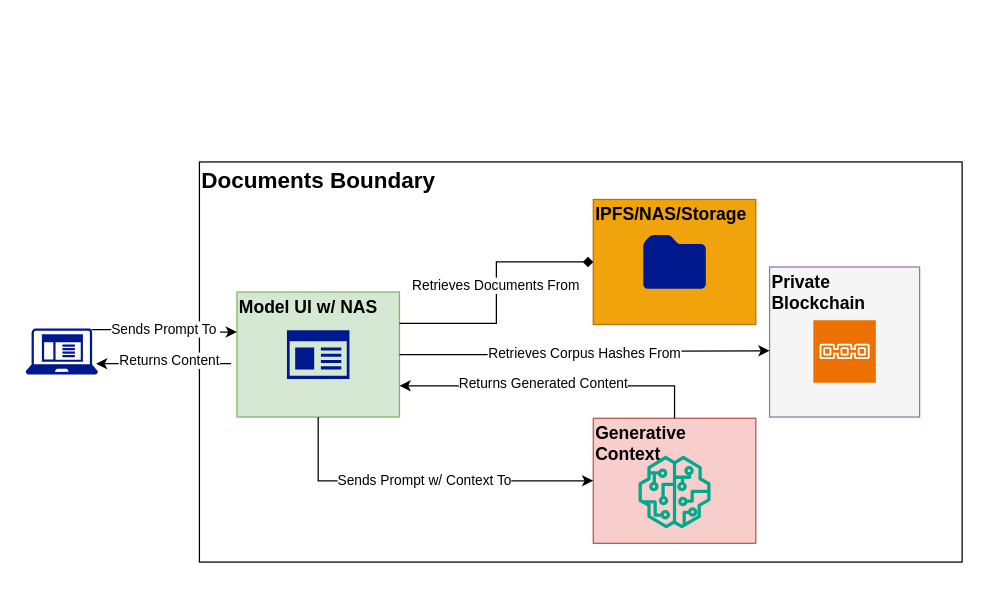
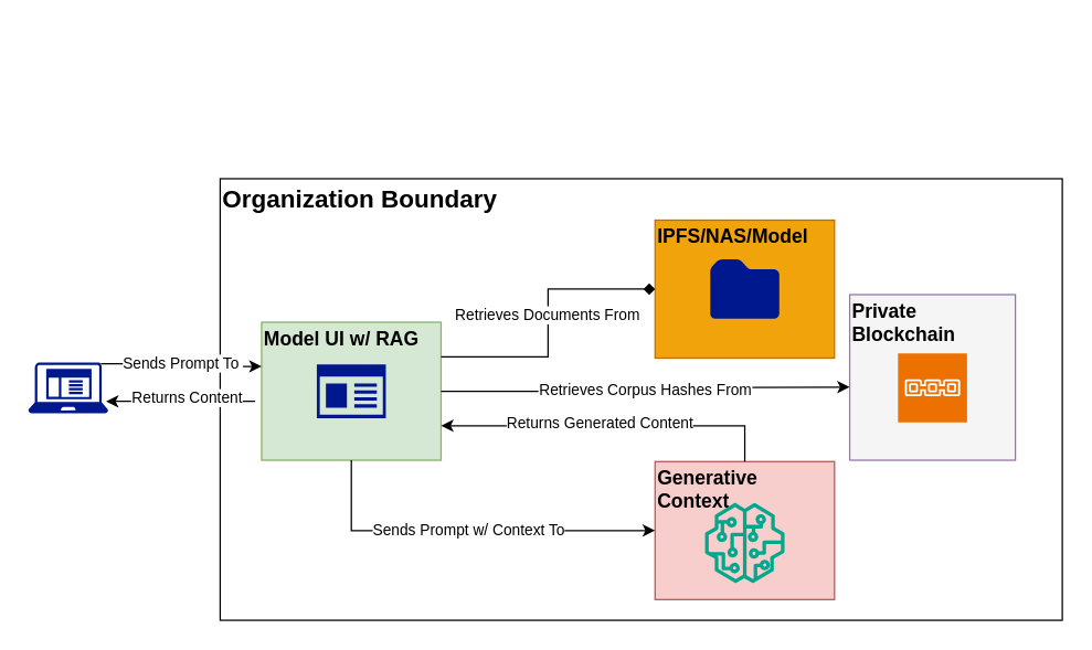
  <mxCell id="0" />
  <mxCell id="1" parent="0" />
- <mxCell id="2" value="&lt;h2&gt;Documents Boundary&lt;/h2&gt;" style="rounded=0;whiteSpace=wrap;html=1;align=left;verticalAlign=top;labelPosition=center;verticalLabelPosition=middle;spacing=2;spacingLeft=0;spacingBottom=0;spacingTop=-17;" parent="1" vertex="1"><mxGeometry x="159" y="129" width="610" height="320" as="geometry" /></mxCell>
+ <mxCell id="2" value="&lt;h2&gt;Organization Boundary&lt;/h2&gt;" style="rounded=0;whiteSpace=wrap;html=1;align=left;verticalAlign=top;labelPosition=center;verticalLabelPosition=middle;spacing=2;spacingLeft=0;spacingBottom=0;spacingTop=-17;" parent="1" vertex="1"><mxGeometry x="159" y="129" width="610" height="320" as="geometry" /></mxCell>
  <mxCell id="3" value="" style="group;textShadow=1;" parent="1" vertex="1" connectable="0"><mxGeometry x="189" y="233" width="130" height="100" as="geometry" /></mxCell>
- <mxCell id="4" value="&lt;h3&gt;Model UI w/ NAS&lt;/h3&gt;" style="rounded=0;whiteSpace=wrap;html=1;align=left;verticalAlign=top;labelPosition=center;verticalLabelPosition=middle;spacing=2;spacingLeft=0;spacingBottom=0;spacingTop=-17;fillColor=#d5e8d4;strokeColor=#82b366;" parent="3" vertex="1"><mxGeometry width="130" height="100" as="geometry" /></mxCell>
+ <mxCell id="4" value="&lt;h3&gt;Model UI w/ RAG&lt;/h3&gt;" style="rounded=0;whiteSpace=wrap;html=1;align=left;verticalAlign=top;labelPosition=center;verticalLabelPosition=middle;spacing=2;spacingLeft=0;spacingBottom=0;spacingTop=-17;fillColor=#d5e8d4;strokeColor=#82b366;" parent="3" vertex="1"><mxGeometry width="130" height="100" as="geometry" /></mxCell>
  <mxCell id="5" value="" style="sketch=0;aspect=fixed;pointerEvents=1;shadow=0;dashed=0;html=1;strokeColor=none;labelPosition=center;verticalLabelPosition=bottom;verticalAlign=top;align=center;fillColor=#00188D;shape=mxgraph.mscae.enterprise.app_generic" parent="3" vertex="1"><mxGeometry x="40" y="30.5" width="50" height="39" as="geometry" /></mxCell>
  <mxCell id="6" value="" style="group;textShadow=1;" parent="1" vertex="1" connectable="0"><mxGeometry x="615" y="20" width="120" height="360" as="geometry" /></mxCell>
  <mxCell id="7" value="&lt;h3&gt;Private Blockchain&lt;/h3&gt;" style="rounded=0;whiteSpace=wrap;html=1;fillColor=#f5f5f5;strokeColor=#9673a6;verticalAlign=top;align=left;spacingTop=-17;" parent="6" vertex="1"><mxGeometry y="193" width="120" height="120" as="geometry" /></mxCell>
  <mxCell id="8" value="" style="sketch=0;points=[[0,0,0],[0.25,0,0],[0.5,0,0],[0.75,0,0],[1,0,0],[0,1,0],[0.25,1,0],[0.5,1,0],[0.75,1,0],[1,1,0],[0,0.25,0],[0,0.5,0],[0,0.75,0],[1,0.25,0],[1,0.5,0],[1,0.75,0]];outlineConnect=0;fontColor=#232F3E;fillColor=#ED7100;strokeColor=#ffffff;dashed=0;verticalLabelPosition=bottom;verticalAlign=top;align=center;html=1;fontSize=12;fontStyle=0;aspect=fixed;shape=mxgraph.aws4.resourceIcon;resIcon=mxgraph.aws4.blockchain;" parent="6" vertex="1"><mxGeometry x="35" y="235.5" width="50" height="50" as="geometry" /></mxCell>
  <mxCell id="9" value="Sends Prompt To&amp;nbsp;" style="edgeStyle=orthogonalEdgeStyle;rounded=0;orthogonalLoop=1;jettySize=auto;html=1;exitX=0.91;exitY=0.03;exitDx=0;exitDy=0;exitPerimeter=0;entryX=0;entryY=0.32;entryDx=0;entryDy=0;entryPerimeter=0;" parent="1" source="10" target="4" edge="1"><mxGeometry relative="1" as="geometry"><mxPoint x="76" y="283" as="sourcePoint" /></mxGeometry></mxCell>
  <mxCell id="10" value="" style="sketch=0;aspect=fixed;pointerEvents=1;shadow=0;dashed=0;html=1;strokeColor=none;labelPosition=center;verticalLabelPosition=bottom;verticalAlign=top;align=center;fillColor=#00188D;shape=mxgraph.mscae.enterprise.client_application" parent="1" vertex="1"><mxGeometry x="20" y="262" width="57.81" height="37" as="geometry" /></mxCell>
  <mxCell id="11" value="Retrieves Corpus Hashes From" style="edgeStyle=orthogonalEdgeStyle;rounded=0;orthogonalLoop=1;jettySize=auto;html=1;exitX=1;exitY=0.5;exitDx=0;exitDy=0;" parent="1" source="4" edge="1"><mxGeometry relative="1" as="geometry"><mxPoint x="615" y="280" as="targetPoint" /></mxGeometry></mxCell>
  <mxCell id="12" value="" style="group;textShadow=1;" parent="1" vertex="1" connectable="0"><mxGeometry x="474" y="334" width="130" height="100" as="geometry" /></mxCell>
  <mxCell id="13" value="&lt;h3&gt;Generative Context&lt;/h3&gt;" style="rounded=0;whiteSpace=wrap;html=1;align=left;verticalAlign=top;labelPosition=center;verticalLabelPosition=middle;spacing=2;spacingLeft=0;spacingBottom=0;spacingTop=-17;fillColor=#f8cecc;strokeColor=#b85450;" parent="12" vertex="1"><mxGeometry width="130" height="100" as="geometry" /></mxCell>
  <mxCell id="14" value="" style="sketch=0;outlineConnect=0;fontColor=#232F3E;gradientColor=none;fillColor=#01A88D;strokeColor=none;dashed=0;verticalLabelPosition=bottom;verticalAlign=top;align=center;html=1;fontSize=12;fontStyle=0;aspect=fixed;pointerEvents=1;shape=mxgraph.aws4.sagemaker_model;" parent="12" vertex="1"><mxGeometry x="36" y="30" width="58" height="58" as="geometry" /></mxCell>
  <mxCell id="15" value="Sends Prompt w/ Context To" style="edgeStyle=orthogonalEdgeStyle;rounded=0;orthogonalLoop=1;jettySize=auto;html=1;exitX=0.5;exitY=1;exitDx=0;exitDy=0;entryX=0;entryY=0.5;entryDx=0;entryDy=0;" parent="1" source="4" target="13" edge="1"><mxGeometry relative="1" as="geometry" /></mxCell>
  <mxCell id="16" style="edgeStyle=orthogonalEdgeStyle;rounded=0;orthogonalLoop=1;jettySize=auto;html=1;exitX=0.5;exitY=0;exitDx=0;exitDy=0;entryX=1;entryY=0.75;entryDx=0;entryDy=0;" parent="1" source="13" target="4" edge="1"><mxGeometry relative="1" as="geometry" /></mxCell>
  <mxCell id="17" value="Returns Generated Content" style="edgeLabel;html=1;align=center;verticalAlign=middle;resizable=0;points=[];" parent="16" vertex="1" connectable="0"><mxGeometry x="-0.149" y="3" relative="1" as="geometry"><mxPoint x="-27" y="-6" as="offset" /></mxGeometry></mxCell>
  <mxCell id="18" style="edgeStyle=orthogonalEdgeStyle;rounded=0;orthogonalLoop=1;jettySize=auto;html=1;exitX=-0.036;exitY=0.573;exitDx=0;exitDy=0;entryX=0.974;entryY=0.766;entryDx=0;entryDy=0;entryPerimeter=0;exitPerimeter=0;" parent="1" source="4" target="10" edge="1"><mxGeometry relative="1" as="geometry" /></mxCell>
  <mxCell id="19" value="Returns Content" style="edgeLabel;html=1;align=center;verticalAlign=middle;resizable=0;points=[];" parent="18" vertex="1" connectable="0"><mxGeometry x="0.092" y="-1" relative="1" as="geometry"><mxPoint x="9" y="-2" as="offset" /></mxGeometry></mxCell>
- <mxCell id="20" value="&lt;h3&gt;IPFS/NAS/Storage&lt;/h3&gt;" style="rounded=0;whiteSpace=wrap;html=1;align=left;verticalAlign=top;labelPosition=center;verticalLabelPosition=middle;spacing=2;spacingLeft=0;spacingBottom=0;spacingTop=-17;fillColor=#f0a30a;strokeColor=#BD7000;fontColor=#000000;" vertex="1" parent="1"><mxGeometry x="474" y="159" width="130" height="100" as="geometry" /></mxCell>
+ <mxCell id="20" value="&lt;h3&gt;IPFS/NAS/Model&lt;/h3&gt;" style="rounded=0;whiteSpace=wrap;html=1;align=left;verticalAlign=top;labelPosition=center;verticalLabelPosition=middle;spacing=2;spacingLeft=0;spacingBottom=0;spacingTop=-17;fillColor=#f0a30a;strokeColor=#BD7000;fontColor=#000000;" vertex="1" parent="1"><mxGeometry x="474" y="159" width="130" height="100" as="geometry" /></mxCell>
  <mxCell id="21" value="" style="sketch=0;aspect=fixed;pointerEvents=1;shadow=0;dashed=0;html=1;strokeColor=none;labelPosition=center;verticalLabelPosition=bottom;verticalAlign=top;align=center;fillColor=#00188D;shape=mxgraph.mscae.enterprise.folder" vertex="1" parent="1"><mxGeometry x="514" y="187.5" width="50" height="43" as="geometry" /></mxCell>
  <mxCell id="22" style="edgeStyle=orthogonalEdgeStyle;rounded=0;orthogonalLoop=1;jettySize=auto;html=1;exitX=1;exitY=0.25;exitDx=0;exitDy=0;entryX=0;entryY=0.5;entryDx=0;entryDy=0;endArrow=diamond;" edge="1" parent="1" source="4" target="20"><mxGeometry relative="1" as="geometry" /></mxCell>
  <mxCell id="23" value="Retrieves Documents From" style="edgeLabel;html=1;align=center;verticalAlign=middle;resizable=0;points=[];" vertex="1" connectable="0" parent="22"><mxGeometry x="0.054" y="1" relative="1" as="geometry"><mxPoint as="offset" /></mxGeometry></mxCell>
